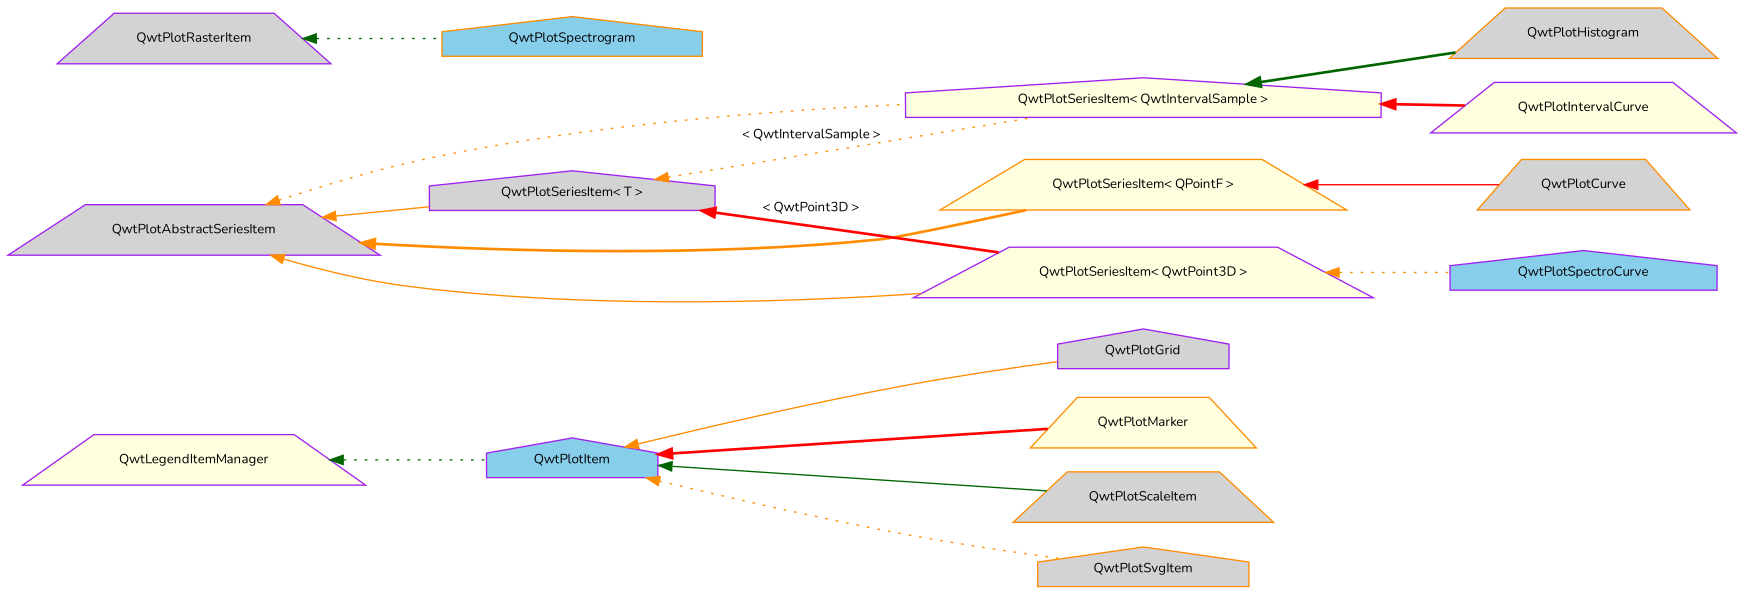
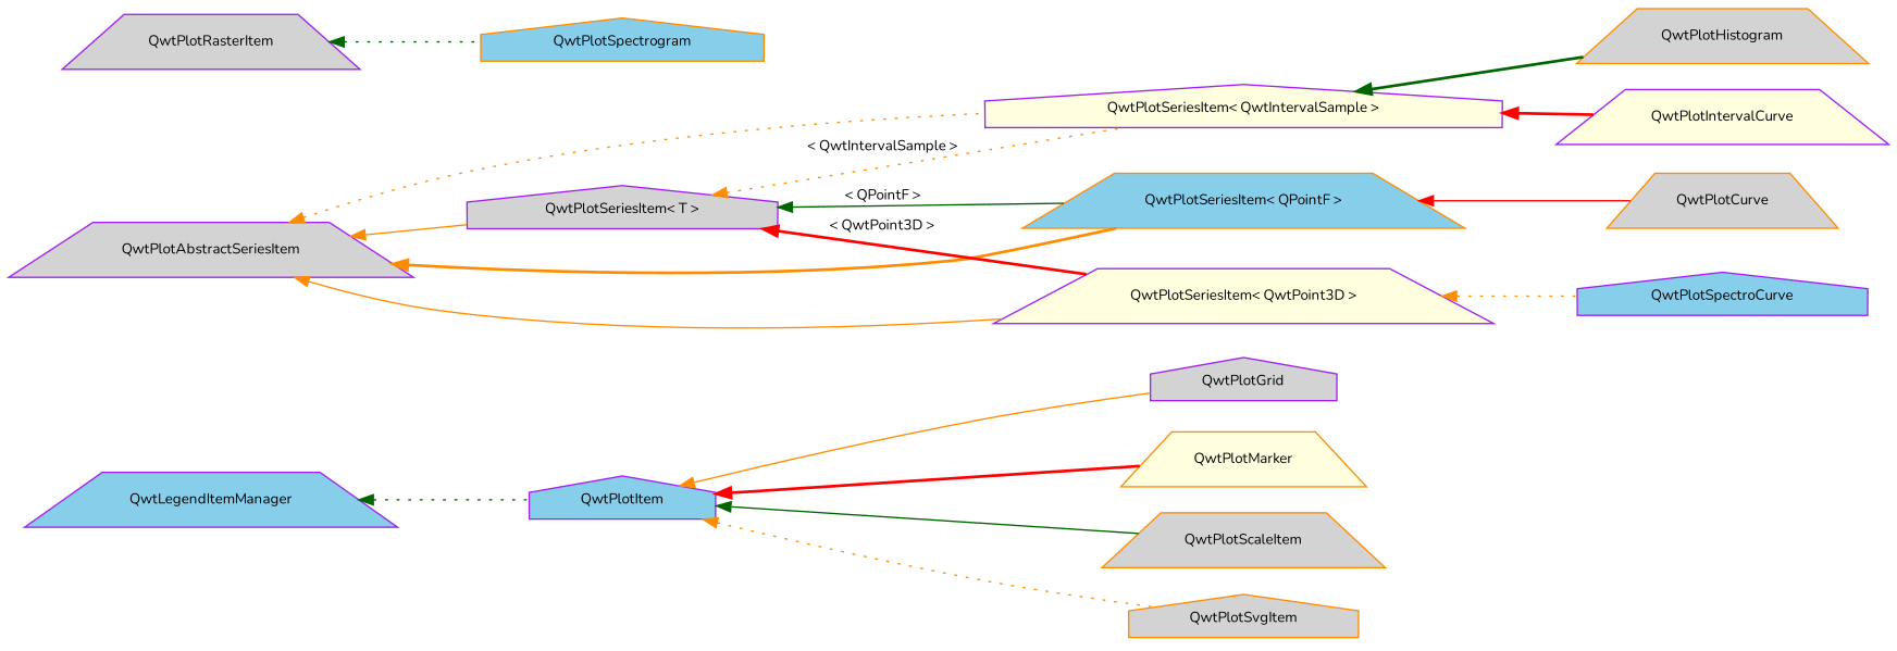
  digraph {
    fontname=Nunito
    rankdir=LR
    node [color=purple fillcolor=lightgrey fontname=Nunito fontsize=10 shape=trapezium style=filled]
    edge [color=darkorange dir=back fontname=Nunito fontsize=10 labelfontname=FreeSans labelfontsize=10 style=solid]
    n1 [fillcolor=skyblue fontcolor=black height=0.2 label=QwtPlotItem shape=house width=0.4]
    n2 [height=0.2 label=QwtPlotGrid shape=house width=0.4]
    n3 [color=darkorange fillcolor=lightyellow height=0.2 label=QwtPlotMarker width=0.4]
    n4 [color=darkorange height=0.2 label=QwtPlotScaleItem width=0.4]
    n5 [color=darkorange height=0.2 label=QwtPlotSvgItem shape=house width=0.4]
    n6 [height=0.2 label=QwtPlotAbstractSeriesItem width=0.4]
    n7 [height=0.2 label="QwtPlotSeriesItem\< T \>" shape=house width=0.4]
    n8 [fillcolor=lightyellow height=0.2 label="QwtPlotSeriesItem\< QwtIntervalSample \>" shape=house width=0.4]
-   n9 [color=darkorange fillcolor=lightyellow height=0.2 label="QwtPlotSeriesItem\< QPointF \>" width=0.4]
+   n9 [color=darkorange fillcolor=skyblue height=0.2 label="QwtPlotSeriesItem\< QPointF \>" width=0.4]
    n10 [fillcolor=lightyellow height=0.2 label="QwtPlotSeriesItem\< QwtPoint3D \>" width=0.4]
    n11 [height=0.2 label=QwtPlotRasterItem width=0.4]
    n12 [color=darkorange fillcolor=skyblue height=0.2 label=QwtPlotSpectrogram shape=house width=0.4]
-   n13 [fillcolor=lightyellow height=0.2 label=QwtLegendItemManager width=0.4]
+   n13 [fillcolor=skyblue height=0.2 label=QwtLegendItemManager width=0.4]
    n14 [color=darkorange height=0.2 label=QwtPlotHistogram width=0.4]
    n15 [fillcolor=lightyellow height=0.2 label=QwtPlotIntervalCurve width=0.4]
    n16 [color=darkorange height=0.2 label=QwtPlotCurve width=0.4]
    n17 [fillcolor=skyblue height=0.2 label=QwtPlotSpectroCurve shape=house width=0.4]
    n1 -> n2
    n1 -> n3 [color=red style=bold]
    n1 -> n4 [color=darkgreen]
    n1 -> n5 [style=dotted]
    n6 -> n7
    n6 -> n8 [style=dotted]
    n6 -> n9 [style=bold]
    n6 -> n10
    n7 -> n8 [label=" \< QwtIntervalSample \>" style=dotted]
+   n7 -> n9 [color=darkgreen label=" \< QPointF \>"]
    n7 -> n10 [color=red label=" \< QwtPoint3D \>" style=bold]
    n8 -> n14 [color=darkgreen style=bold]
    n8 -> n15 [color=red style=bold]
    n9 -> n16 [color=red]
    n10 -> n17 [style=dotted]
    n11 -> n12 [color=darkgreen style=dotted]
    n13 -> n1 [color=darkgreen style=dotted]
  }
